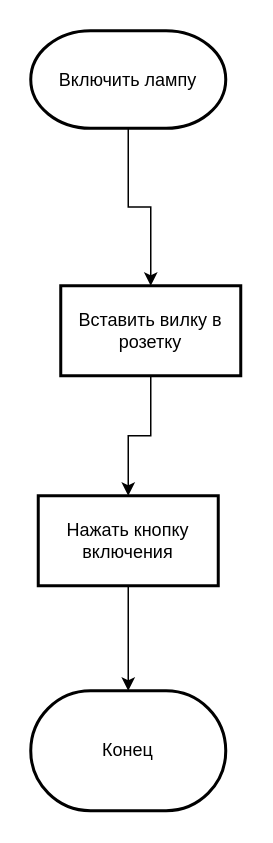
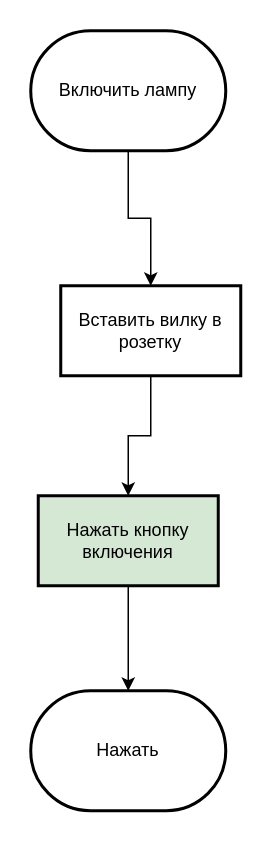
  <mxCell id="0" />
  <mxCell id="1" parent="0" />
  <mxCell id="2" value="" style="edgeStyle=orthogonalEdgeStyle;rounded=0;orthogonalLoop=1;jettySize=auto;html=1;" edge="1" parent="1" source="3" target="5"><mxGeometry relative="1" as="geometry" /></mxCell>
- <mxCell id="3" value="Включить лампу" style="strokeWidth=2;html=1;shape=mxgraph.flowchart.terminator;whiteSpace=wrap;" vertex="1" parent="1"><mxGeometry x="20" y="20" width="130" height="65" as="geometry" /></mxCell>
+ <mxCell id="3" value="Включить лампу" style="strokeWidth=2;html=1;shape=mxgraph.flowchart.terminator;whiteSpace=wrap;" vertex="1" parent="1"><mxGeometry x="20" y="20" width="130" height="80" as="geometry" /></mxCell>
  <mxCell id="4" value="" style="edgeStyle=orthogonalEdgeStyle;rounded=0;orthogonalLoop=1;jettySize=auto;html=1;" edge="1" parent="1" source="5" target="7"><mxGeometry relative="1" as="geometry" /></mxCell>
  <mxCell id="5" value="Вставить вилку в розетку" style="whiteSpace=wrap;html=1;strokeWidth=2;" vertex="1" parent="1"><mxGeometry x="40" y="190" width="120" height="60" as="geometry" /></mxCell>
  <mxCell id="6" value="" style="edgeStyle=orthogonalEdgeStyle;rounded=0;orthogonalLoop=1;jettySize=auto;html=1;" edge="1" parent="1" source="7"><mxGeometry relative="1" as="geometry"><mxPoint x="85" y="460" as="targetPoint" /></mxGeometry></mxCell>
- <mxCell id="7" value="Нажать кнопку включения" style="whiteSpace=wrap;html=1;strokeWidth=2;" vertex="1" parent="1"><mxGeometry x="25" y="330" width="120" height="60" as="geometry" /></mxCell>
- <mxCell id="8" value="Конец" style="strokeWidth=2;html=1;shape=mxgraph.flowchart.terminator;whiteSpace=wrap;" vertex="1" parent="1"><mxGeometry x="20" y="460" width="130" height="80" as="geometry" /></mxCell>
+ <mxCell id="7" value="Нажать кнопку включения" style="whiteSpace=wrap;html=1;strokeWidth=2;fillColor=#d5e8d4;" vertex="1" parent="1"><mxGeometry x="25" y="330" width="120" height="60" as="geometry" /></mxCell>
+ <mxCell id="8" value="Нажать" style="strokeWidth=2;html=1;shape=mxgraph.flowchart.terminator;whiteSpace=wrap;" vertex="1" parent="1"><mxGeometry x="20" y="460" width="130" height="80" as="geometry" /></mxCell>
